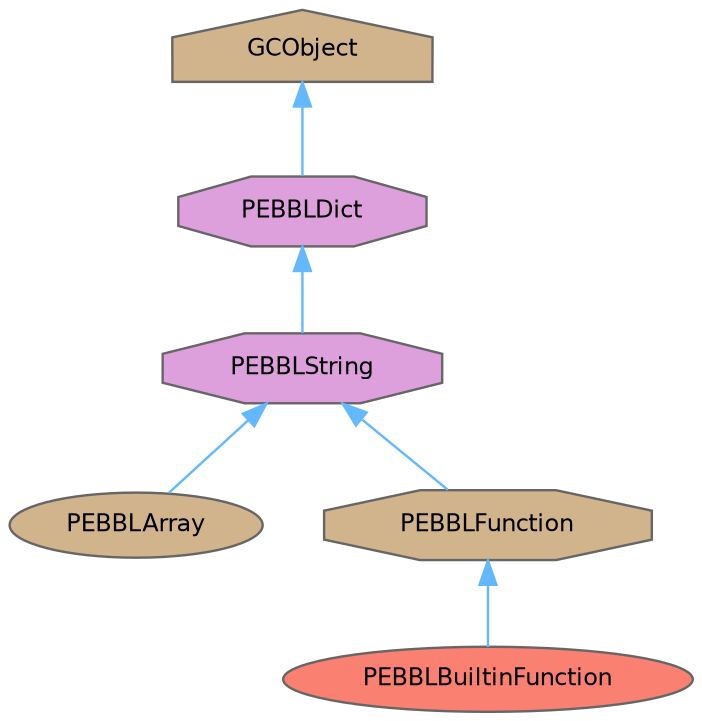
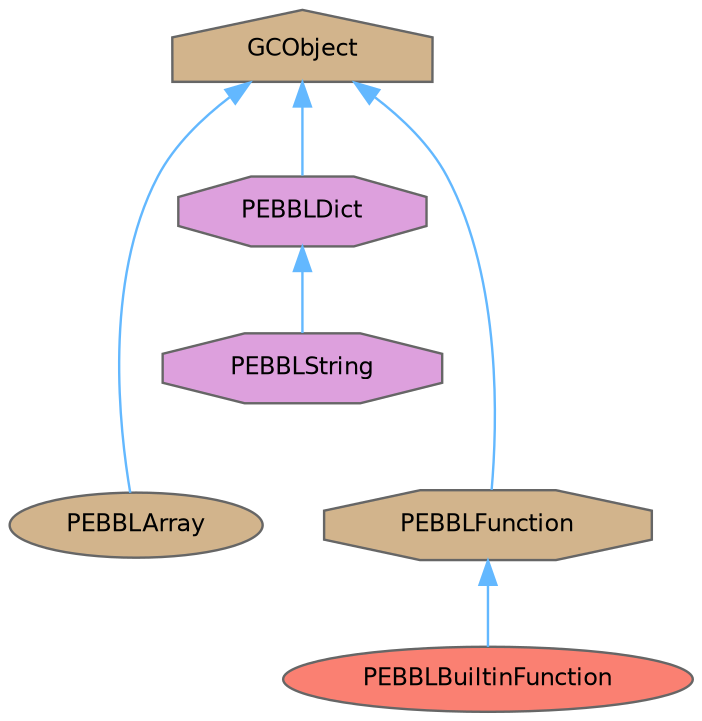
  digraph {
    node [color=gray40 fillcolor=tan fontname=Helvetica fontsize=10 shape=octagon style=filled]
    edge [color=steelblue1 dir=back fontname=Helvetica fontsize=10 labelfontname=Helvetica labelfontsize=10 style=solid]
    n1 [fontcolor=black height=0.2 label=GCObject shape=house width=0.4]
    n2 [height=0.2 label=PEBBLArray shape=ellipse width=0.4]
    n3 [fillcolor=plum height=0.2 label=PEBBLDict width=0.4]
    n4 [height=0.2 label=PEBBLFunction width=0.4]
    n5 [fillcolor=salmon height=0.2 label=PEBBLBuiltinFunction shape=ellipse width=0.4]
    n6 [fillcolor=plum height=0.2 label=PEBBLString width=0.4]
-   n6 -> n2
+   n1 -> n2
    n1 -> n3
-   n6 -> n4
+   n1 -> n4
    n3 -> n6
    n4 -> n5
  }
